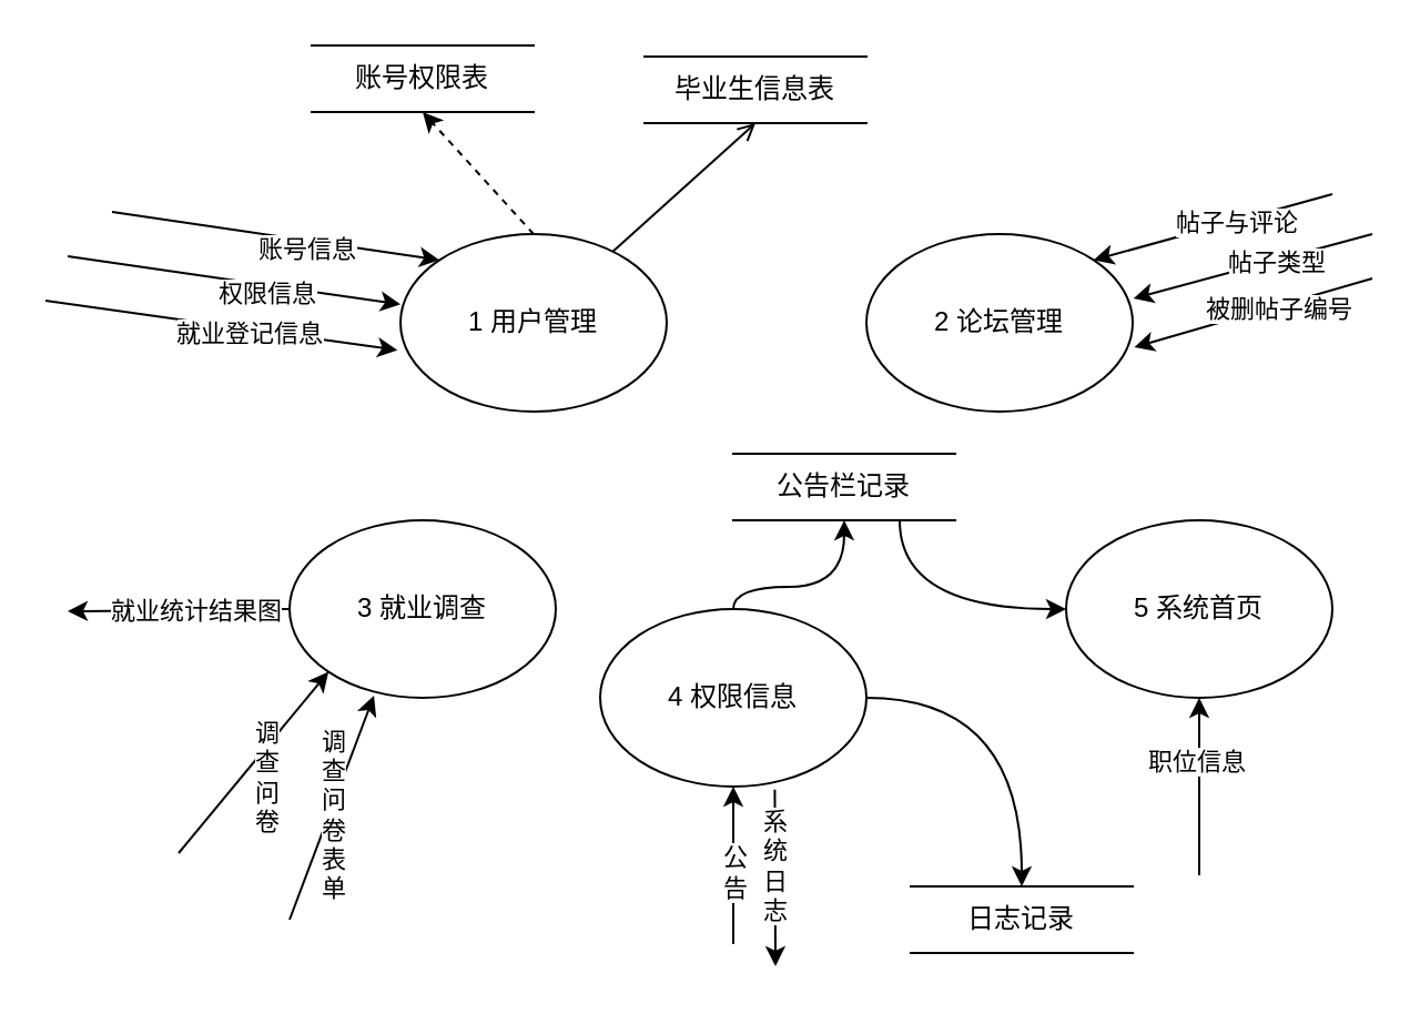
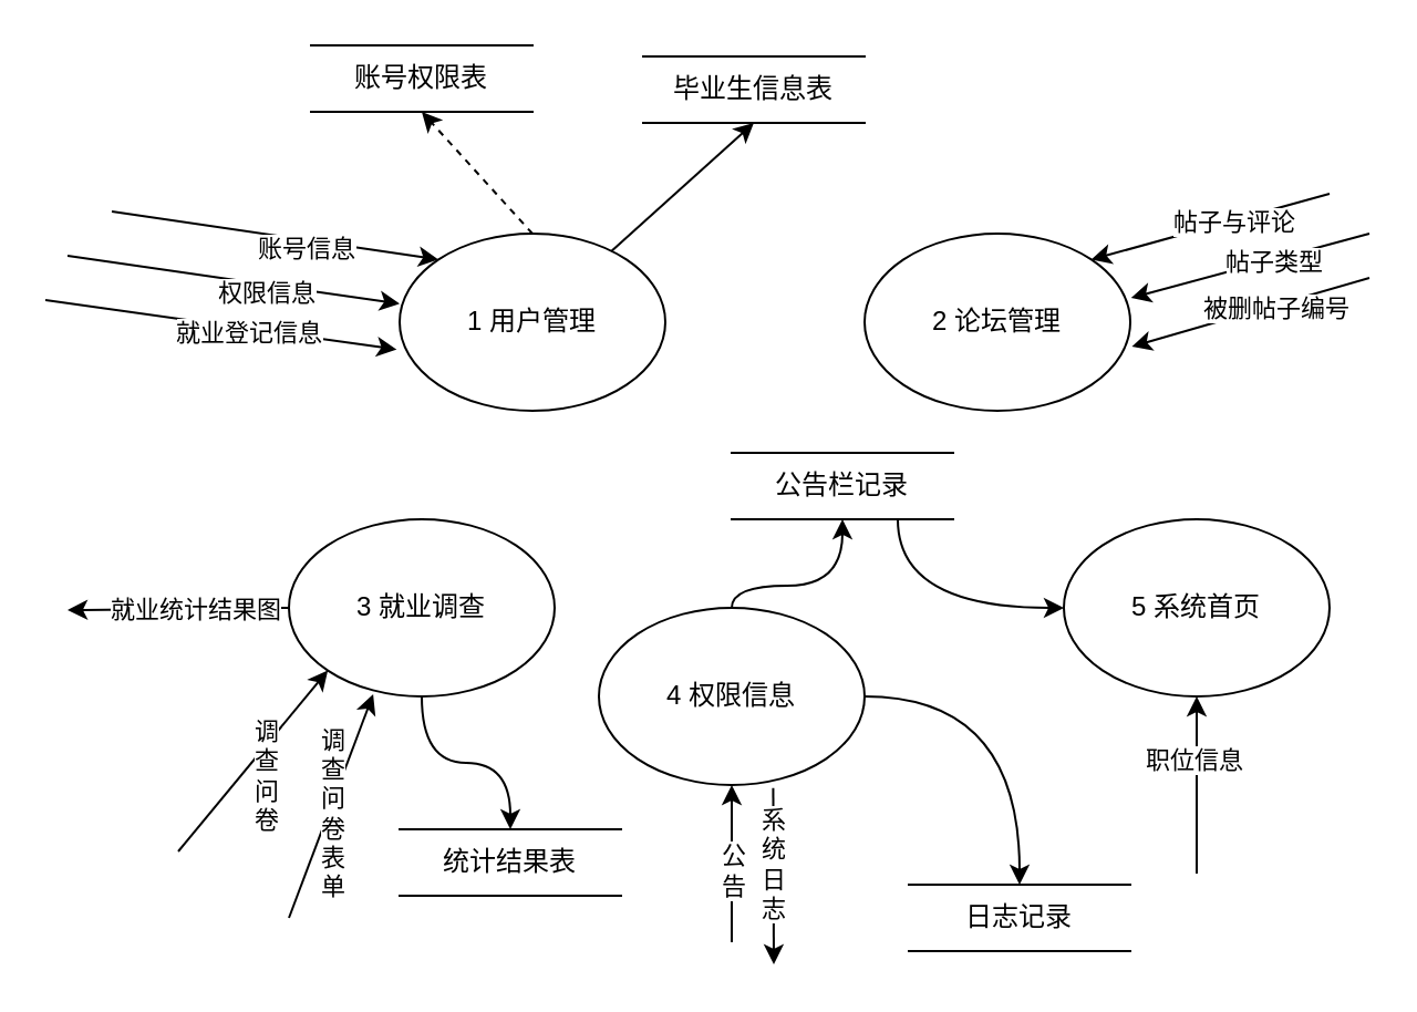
  <mxCell id="0" />
  <mxCell id="1" parent="0" />
  <mxCell id="2" style="rounded=0;orthogonalLoop=1;jettySize=auto;html=1;exitX=0.5;exitY=0;exitDx=0;exitDy=0;entryX=0.5;entryY=1;entryDx=0;entryDy=0;dashed=1;" edge="1" parent="1" source="3" target="24"><mxGeometry relative="1" as="geometry" /></mxCell>
  <mxCell id="3" value="1 用户管理" style="shape=ellipse;html=1;dashed=0;whiteSpace=wrap;perimeter=ellipsePerimeter;" vertex="1" parent="1"><mxGeometry x="180" y="105" width="120" height="80" as="geometry" /></mxCell>
  <mxCell id="4" style="rounded=0;orthogonalLoop=1;jettySize=auto;html=1;entryX=1;entryY=0;entryDx=0;entryDy=0;" edge="1" parent="1" target="6"><mxGeometry relative="1" as="geometry"><mxPoint x="600" y="87" as="sourcePoint" /></mxGeometry></mxCell>
  <mxCell id="5" value="帖子与评论" style="edgeLabel;html=1;align=center;verticalAlign=middle;resizable=0;points=[];" vertex="1" connectable="0" parent="4"><mxGeometry x="-0.186" y="1" relative="1" as="geometry"><mxPoint as="offset" /></mxGeometry></mxCell>
  <mxCell id="6" value="2 论坛管理" style="shape=ellipse;html=1;dashed=0;whiteSpace=wrap;perimeter=ellipsePerimeter;" vertex="1" parent="1"><mxGeometry x="390" y="105" width="120" height="80" as="geometry" /></mxCell>
  <mxCell id="7" style="rounded=0;orthogonalLoop=1;jettySize=auto;html=1;entryX=0;entryY=1;entryDx=0;entryDy=0;" edge="1" parent="1" target="14"><mxGeometry relative="1" as="geometry"><mxPoint x="80" y="384" as="sourcePoint" /></mxGeometry></mxCell>
  <mxCell id="8" value="调&lt;br&gt;查&lt;br&gt;问&lt;br&gt;卷" style="edgeLabel;html=1;align=center;verticalAlign=middle;resizable=0;points=[];" vertex="1" connectable="0" parent="7"><mxGeometry x="0.318" y="1" relative="1" as="geometry"><mxPoint x="-4" y="20" as="offset" /></mxGeometry></mxCell>
  <mxCell id="9" style="rounded=0;orthogonalLoop=1;jettySize=auto;html=1;entryX=0.317;entryY=0.988;entryDx=0;entryDy=0;entryPerimeter=0;" edge="1" parent="1" target="14"><mxGeometry relative="1" as="geometry"><mxPoint x="130" y="414" as="sourcePoint" /></mxGeometry></mxCell>
  <mxCell id="10" value="调&lt;br&gt;查&lt;br&gt;问&lt;br&gt;卷&lt;br&gt;表&lt;br&gt;单" style="edgeLabel;html=1;align=center;verticalAlign=middle;resizable=0;points=[];" vertex="1" connectable="0" parent="9"><mxGeometry x="-0.395" relative="1" as="geometry"><mxPoint x="8" y="-17" as="offset" /></mxGeometry></mxCell>
  <mxCell id="11" style="rounded=0;orthogonalLoop=1;jettySize=auto;html=1;exitX=0;exitY=0.5;exitDx=0;exitDy=0;" edge="1" parent="1" source="14"><mxGeometry relative="1" as="geometry"><mxPoint x="30" y="275" as="targetPoint" /></mxGeometry></mxCell>
  <mxCell id="12" value="就业统计结果图" style="edgeLabel;html=1;align=center;verticalAlign=middle;resizable=0;points=[];" vertex="1" connectable="0" parent="11"><mxGeometry x="-0.343" y="1" relative="1" as="geometry"><mxPoint x="-10" y="-1" as="offset" /></mxGeometry></mxCell>
+ <mxCell id="13" style="edgeStyle=orthogonalEdgeStyle;rounded=0;orthogonalLoop=1;jettySize=auto;html=1;entryX=0.5;entryY=0;entryDx=0;entryDy=0;curved=1;" edge="1" parent="1" source="14" target="41"><mxGeometry relative="1" as="geometry" /></mxCell>
  <mxCell id="14" value="3 就业调查" style="shape=ellipse;html=1;dashed=0;whiteSpace=wrap;perimeter=ellipsePerimeter;" vertex="1" parent="1"><mxGeometry x="130" y="234" width="120" height="80" as="geometry" /></mxCell>
  <mxCell id="15" style="edgeStyle=orthogonalEdgeStyle;rounded=0;orthogonalLoop=1;jettySize=auto;html=1;exitX=0.5;exitY=0;exitDx=0;exitDy=0;entryX=0.5;entryY=1;entryDx=0;entryDy=0;curved=1;" edge="1" parent="1" source="21" target="40"><mxGeometry relative="1" as="geometry"><Array as="points"><mxPoint x="330" y="264" /><mxPoint x="380" y="264" /></Array></mxGeometry></mxCell>
  <mxCell id="16" style="edgeStyle=none;rounded=0;orthogonalLoop=1;jettySize=auto;html=1;exitX=0.656;exitY=1.017;exitDx=0;exitDy=0;exitPerimeter=0;" edge="1" parent="1" source="21"><mxGeometry relative="1" as="geometry"><mxPoint x="349" y="435" as="targetPoint" /></mxGeometry></mxCell>
  <mxCell id="17" value="系&lt;br&gt;统&lt;br&gt;日&lt;br&gt;志" style="edgeLabel;html=1;align=center;verticalAlign=middle;resizable=0;points=[];" vertex="1" connectable="0" parent="16"><mxGeometry x="-0.344" y="-2" relative="1" as="geometry"><mxPoint x="2" y="8" as="offset" /></mxGeometry></mxCell>
  <mxCell id="18" style="edgeStyle=orthogonalEdgeStyle;rounded=0;orthogonalLoop=1;jettySize=auto;html=1;exitX=1;exitY=0.5;exitDx=0;exitDy=0;entryX=0.5;entryY=0;entryDx=0;entryDy=0;curved=1;" edge="1" parent="1" source="21" target="25"><mxGeometry relative="1" as="geometry" /></mxCell>
  <mxCell id="19" style="edgeStyle=none;rounded=0;orthogonalLoop=1;jettySize=auto;html=1;entryX=0.5;entryY=1;entryDx=0;entryDy=0;" edge="1" parent="1" target="21"><mxGeometry relative="1" as="geometry"><mxPoint x="330" y="425" as="sourcePoint" /></mxGeometry></mxCell>
  <mxCell id="20" value="公&lt;br&gt;告" style="edgeLabel;html=1;align=center;verticalAlign=middle;resizable=0;points=[];" vertex="1" connectable="0" parent="19"><mxGeometry x="0.374" relative="1" as="geometry"><mxPoint y="16" as="offset" /></mxGeometry></mxCell>
  <mxCell id="21" value="4 权限信息" style="shape=ellipse;html=1;dashed=0;whiteSpace=wrap;perimeter=ellipsePerimeter;" vertex="1" parent="1"><mxGeometry x="270" y="274" width="120" height="80" as="geometry" /></mxCell>
- <mxCell id="22" style="rounded=0;orthogonalLoop=1;jettySize=auto;html=1;entryX=0.5;entryY=1;entryDx=0;entryDy=0;endArrow=open;" edge="1" parent="1" source="3" target="23"><mxGeometry relative="1" as="geometry" /></mxCell>
+ <mxCell id="22" style="rounded=0;orthogonalLoop=1;jettySize=auto;html=1;entryX=0.5;entryY=1;entryDx=0;entryDy=0;" edge="1" parent="1" source="3" target="23"><mxGeometry relative="1" as="geometry" /></mxCell>
  <mxCell id="23" value="毕业生信息表" style="html=1;dashed=0;whiteSpace=wrap;shape=partialRectangle;right=0;left=0;" vertex="1" parent="1"><mxGeometry x="290" y="25" width="100" height="30" as="geometry" /></mxCell>
  <mxCell id="24" value="账号权限表" style="html=1;dashed=0;whiteSpace=wrap;shape=partialRectangle;right=0;left=0;" vertex="1" parent="1"><mxGeometry x="140" y="20" width="100" height="30" as="geometry" /></mxCell>
  <mxCell id="25" value="日志记录" style="html=1;dashed=0;whiteSpace=wrap;shape=partialRectangle;right=0;left=0;" vertex="1" parent="1"><mxGeometry x="410" y="399" width="100" height="30" as="geometry" /></mxCell>
  <mxCell id="26" style="rounded=0;orthogonalLoop=1;jettySize=auto;html=1;entryX=0.5;entryY=1;entryDx=0;entryDy=0;" edge="1" parent="1" target="28"><mxGeometry relative="1" as="geometry"><mxPoint x="540" y="394" as="sourcePoint" /></mxGeometry></mxCell>
  <mxCell id="27" value="职位信息" style="edgeLabel;html=1;align=center;verticalAlign=middle;resizable=0;points=[];" vertex="1" connectable="0" parent="26"><mxGeometry x="0.308" y="2" relative="1" as="geometry"><mxPoint as="offset" /></mxGeometry></mxCell>
  <mxCell id="28" value="5 系统首页" style="shape=ellipse;html=1;dashed=0;whiteSpace=wrap;perimeter=ellipsePerimeter;" vertex="1" parent="1"><mxGeometry x="480" y="234" width="120" height="80" as="geometry" /></mxCell>
  <mxCell id="29" style="rounded=0;orthogonalLoop=1;jettySize=auto;html=1;entryX=0;entryY=0;entryDx=0;entryDy=0;" edge="1" parent="1" target="3"><mxGeometry relative="1" as="geometry"><mxPoint x="50" y="95" as="sourcePoint" /><mxPoint x="60" y="105" as="targetPoint" /></mxGeometry></mxCell>
  <mxCell id="30" value="账号信息" style="edgeLabel;html=1;align=center;verticalAlign=middle;resizable=0;points=[];" vertex="1" connectable="0" parent="29"><mxGeometry x="0.343" y="2" relative="1" as="geometry"><mxPoint x="-12" y="4" as="offset" /></mxGeometry></mxCell>
  <mxCell id="31" style="rounded=0;orthogonalLoop=1;jettySize=auto;html=1;entryX=0;entryY=0.396;entryDx=0;entryDy=0;entryPerimeter=0;" edge="1" parent="1" target="3"><mxGeometry relative="1" as="geometry"><mxPoint x="30" y="115" as="sourcePoint" /><mxPoint x="130" y="107" as="targetPoint" /></mxGeometry></mxCell>
  <mxCell id="32" value="权限信息" style="edgeLabel;html=1;align=center;verticalAlign=middle;resizable=0;points=[];" vertex="1" connectable="0" parent="31"><mxGeometry x="0.343" y="2" relative="1" as="geometry"><mxPoint x="-12" y="4" as="offset" /></mxGeometry></mxCell>
  <mxCell id="33" style="rounded=0;orthogonalLoop=1;jettySize=auto;html=1;entryX=-0.011;entryY=0.654;entryDx=0;entryDy=0;entryPerimeter=0;" edge="1" parent="1" target="3"><mxGeometry relative="1" as="geometry"><mxPoint x="20" y="135" as="sourcePoint" /><mxPoint x="130" y="127" as="targetPoint" /></mxGeometry></mxCell>
  <mxCell id="34" value="就业登记信息" style="edgeLabel;html=1;align=center;verticalAlign=middle;resizable=0;points=[];" vertex="1" connectable="0" parent="33"><mxGeometry x="0.343" y="2" relative="1" as="geometry"><mxPoint x="-16" y="1" as="offset" /></mxGeometry></mxCell>
  <mxCell id="35" style="rounded=0;orthogonalLoop=1;jettySize=auto;html=1;entryX=1.003;entryY=0.363;entryDx=0;entryDy=0;entryPerimeter=0;" edge="1" parent="1" target="6"><mxGeometry relative="1" as="geometry"><mxPoint x="497" y="105" as="targetPoint" /><mxPoint x="618" y="105" as="sourcePoint" /></mxGeometry></mxCell>
  <mxCell id="36" value="帖子类型" style="edgeLabel;html=1;align=center;verticalAlign=middle;resizable=0;points=[];" vertex="1" connectable="0" parent="35"><mxGeometry x="-0.186" y="1" relative="1" as="geometry"><mxPoint as="offset" /></mxGeometry></mxCell>
  <mxCell id="37" style="rounded=0;orthogonalLoop=1;jettySize=auto;html=1;entryX=1.006;entryY=0.638;entryDx=0;entryDy=0;entryPerimeter=0;" edge="1" parent="1" target="6"><mxGeometry relative="1" as="geometry"><mxPoint x="497" y="125" as="targetPoint" /><mxPoint x="618" y="125" as="sourcePoint" /></mxGeometry></mxCell>
  <mxCell id="38" value="被删帖子编号" style="edgeLabel;html=1;align=center;verticalAlign=middle;resizable=0;points=[];" vertex="1" connectable="0" parent="37"><mxGeometry x="-0.186" y="1" relative="1" as="geometry"><mxPoint as="offset" /></mxGeometry></mxCell>
  <mxCell id="39" style="edgeStyle=orthogonalEdgeStyle;rounded=0;orthogonalLoop=1;jettySize=auto;html=1;exitX=0.75;exitY=1;exitDx=0;exitDy=0;entryX=0;entryY=0.5;entryDx=0;entryDy=0;curved=1;" edge="1" parent="1" source="40" target="28"><mxGeometry relative="1" as="geometry" /></mxCell>
  <mxCell id="40" value="公告栏记录" style="html=1;dashed=0;whiteSpace=wrap;shape=partialRectangle;right=0;left=0;" vertex="1" parent="1"><mxGeometry x="330" y="204" width="100" height="30" as="geometry" /></mxCell>
+ <mxCell id="41" value="统计结果表" style="html=1;dashed=0;whiteSpace=wrap;shape=partialRectangle;right=0;left=0;" vertex="1" parent="1"><mxGeometry x="180" y="374" width="100" height="30" as="geometry" /></mxCell>
